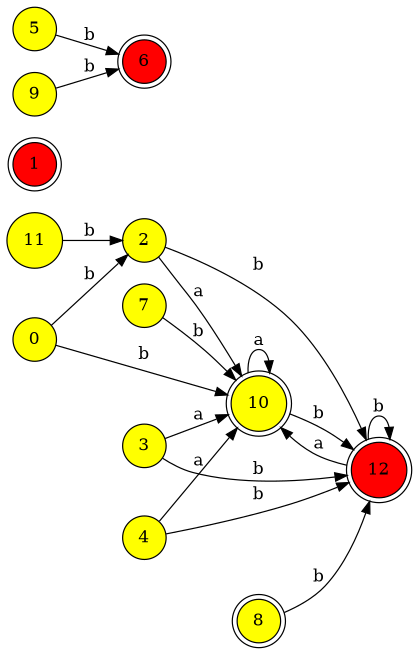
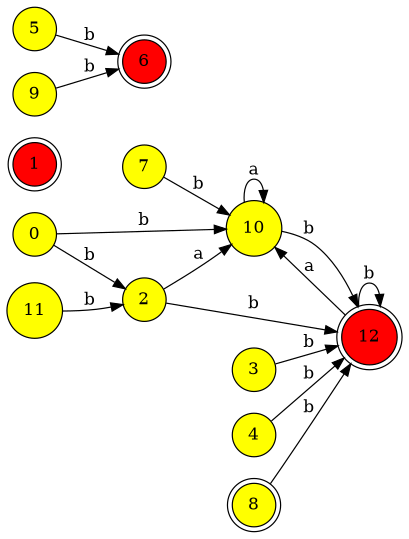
  digraph {
    rankdir=LR
    node [fillcolor=yellow shape=circle style=filled]
    n1 [label=0]
    n2 [label=2]
-   n3 [label=10 shape=doublecircle]
+   n3 [label=10]
    n4 [fillcolor=red label=12 shape=doublecircle]
    n5 [fillcolor=red label=1 shape=doublecircle]
    n6 [label=3]
    n7 [label=4]
    n8 [label=5]
    n9 [fillcolor=red label=6 shape=doublecircle]
    n10 [label=7]
    n11 [label=8 shape=doublecircle]
    n12 [label=9]
    n13 [label=11]
    n1 -> n2 [label=b]
    n1 -> n3 [label=b]
    n2 -> n3 [label=a]
    n2 -> n4 [label=b]
    n3 -> n3 [label=a]
    n3 -> n4 [label=b]
    n4 -> n3 [label=a]
    n4 -> n4 [label=b]
-   n6 -> n3 [label=a]
    n6 -> n4 [label=b]
-   n7 -> n3 [label=a]
    n7 -> n4 [label=b]
    n8 -> n9 [label=b]
    n10 -> n3 [label=b]
    n11 -> n4 [label=b]
    n12 -> n9 [label=b]
    n13 -> n2 [label=b]
  }
